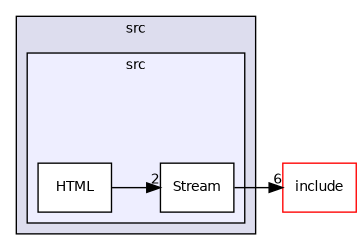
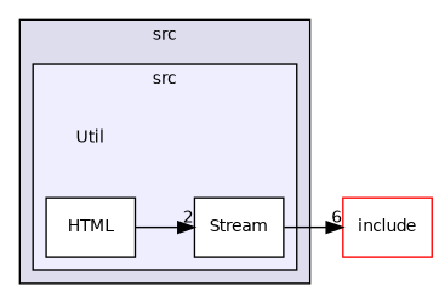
  digraph {
    compound=true
    rankdir=LR
    node [fontname=Helvetica fontsize=10 shape=box color=black fillcolor=white style=filled]
    edge [labeldistance=1.5 labelfontname=Helvetica labelfontsize=10]
+   n1 [label=Util shape=plaintext color="" fillcolor="" style=""]
    n2 [label=HTML]
    n3 [label=Stream]
    n4 [color=red label=include]
    subgraph cluster_1 {
      bgcolor="#ddddee"
      fontname=Helvetica
      fontsize=10
      label=src
      pencolor=black
      subgraph cluster_2 {
        bgcolor="#eeeeff"
        fontname=Helvetica
        fontsize=10
        label=src
        pencolor=black
+       n1
        n2
        n3
      }
    }
    n2 -> n3 [headlabel=2]
    n3 -> n4 [headlabel=6]
  }
